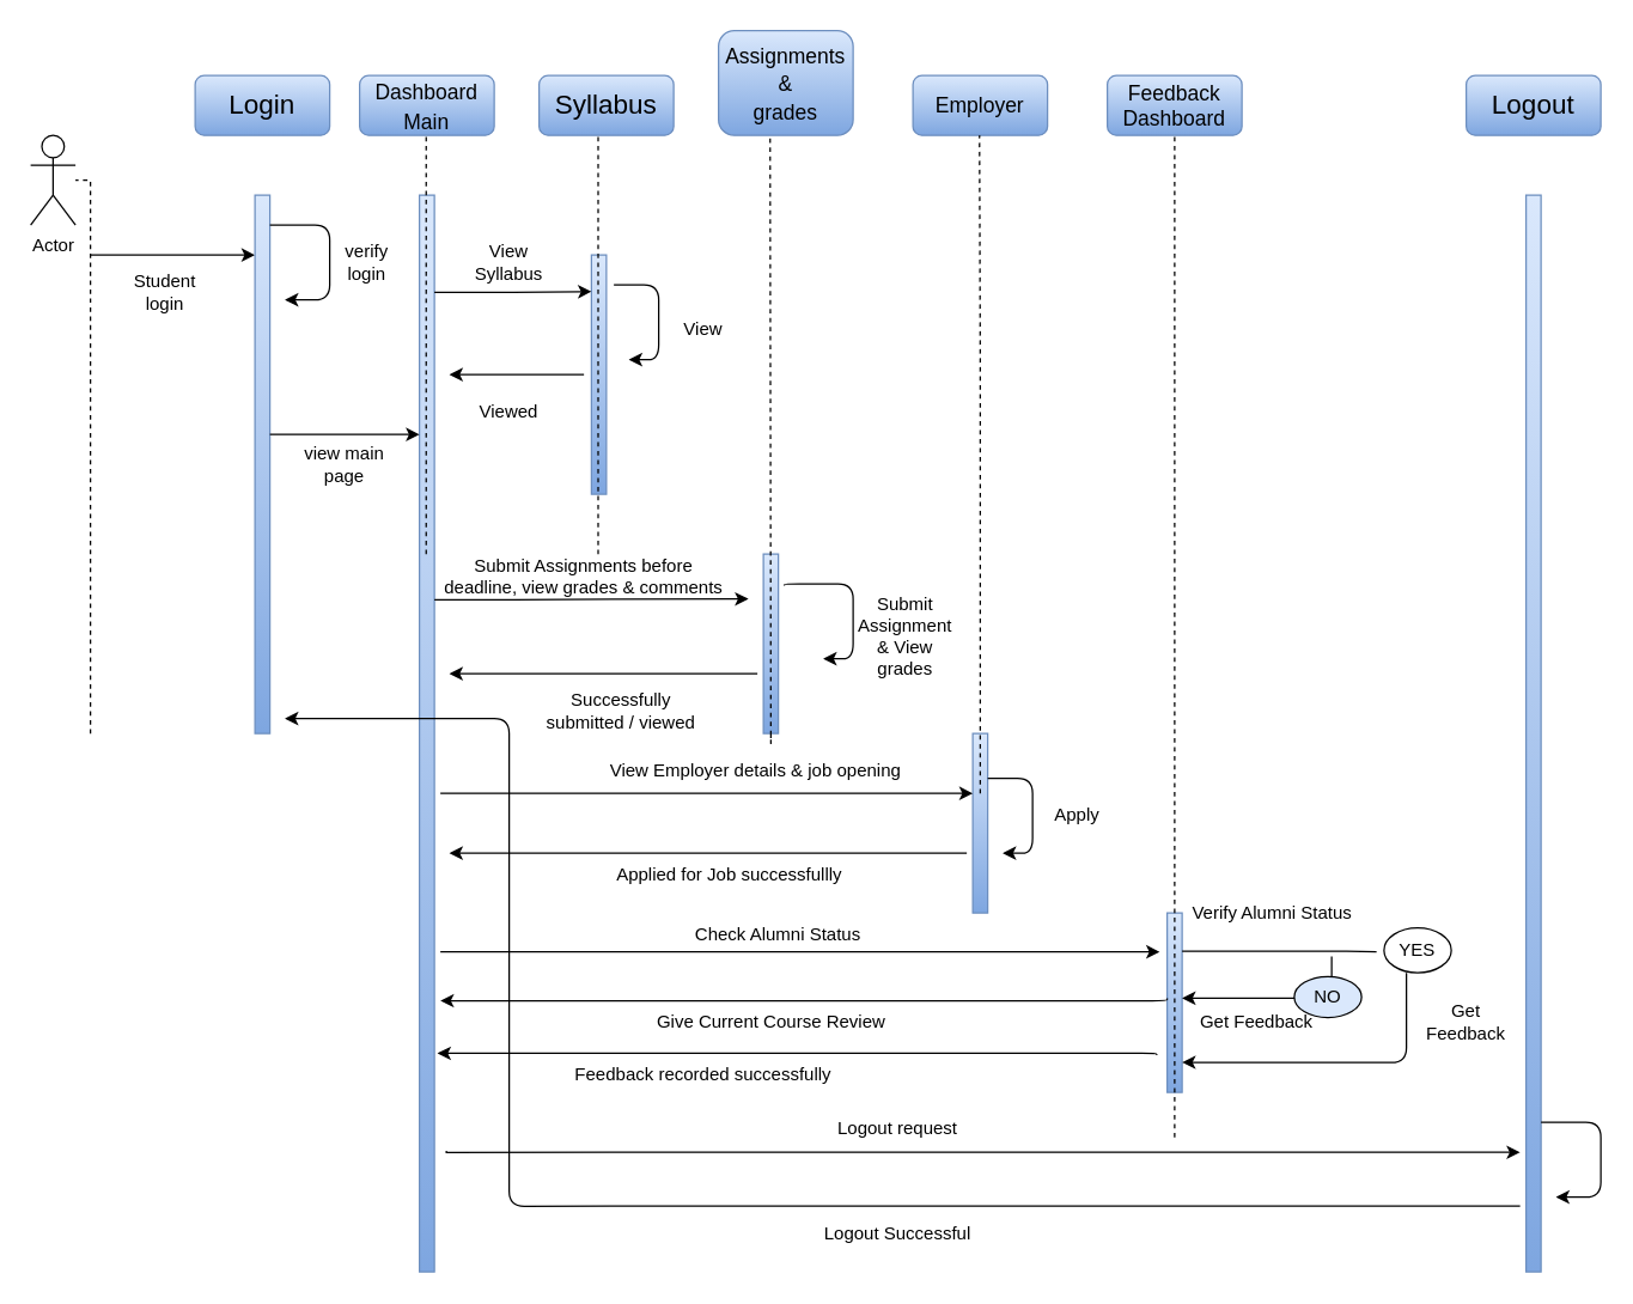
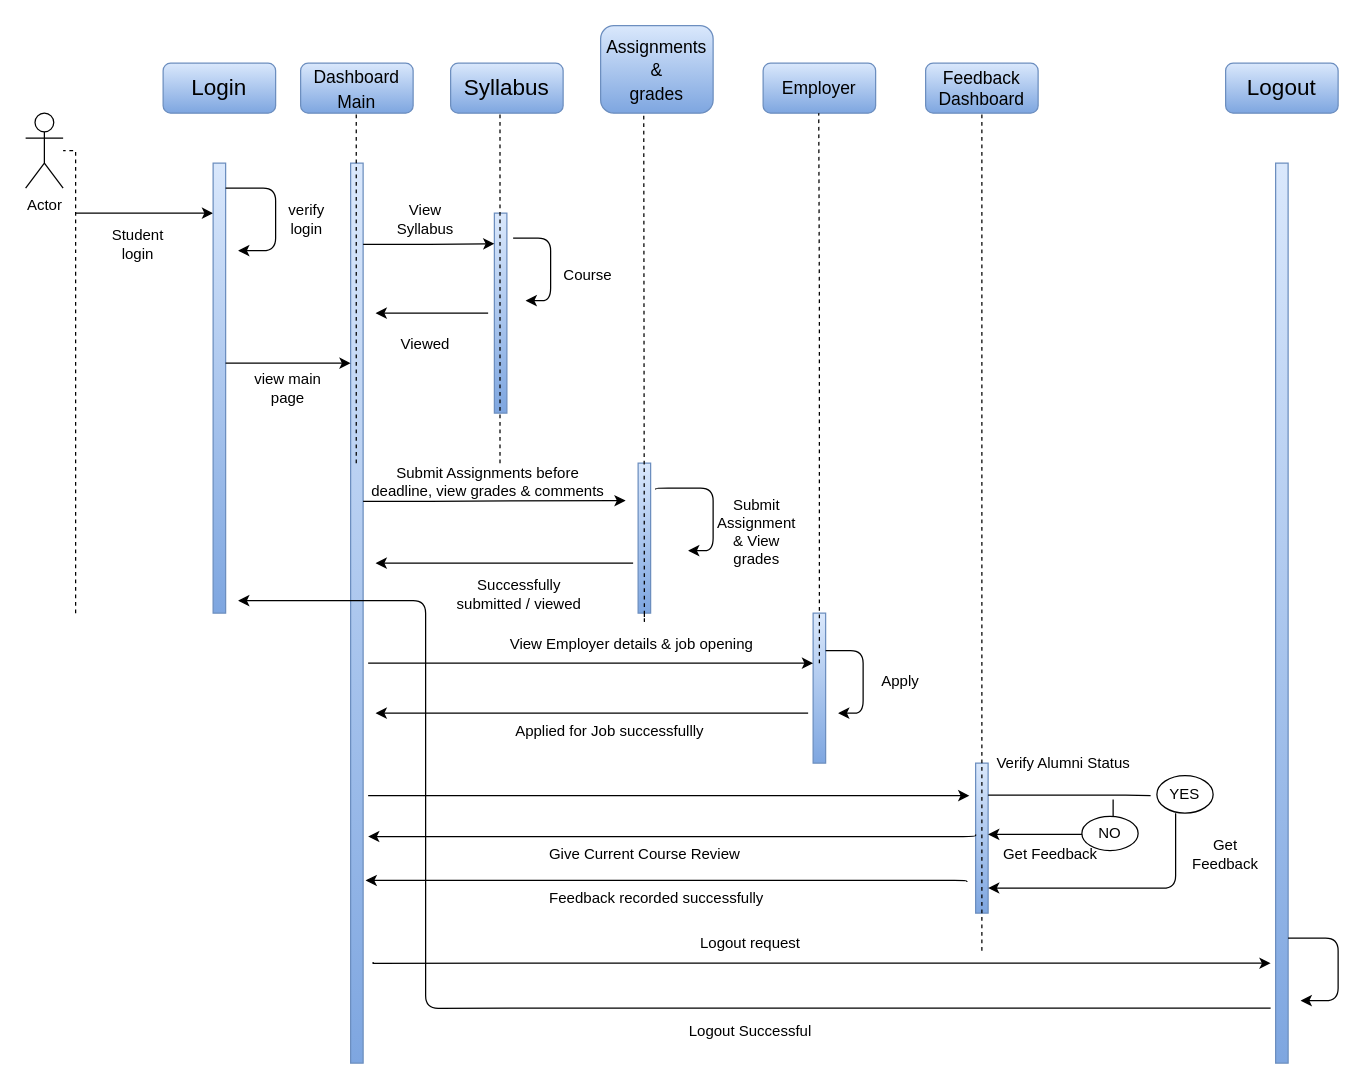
  <mxCell id="0" />
  <mxCell id="1" parent="0" />
  <mxCell id="2" value="Actor" style="shape=umlActor;verticalLabelPosition=bottom;verticalAlign=top;html=1;outlineConnect=0;" parent="1" vertex="1"><mxGeometry x="20" y="90" width="30" height="60" as="geometry" /></mxCell>
  <mxCell id="3" value="" style="endArrow=none;dashed=1;html=1;rounded=0;edgeStyle=orthogonalEdgeStyle;" parent="1" target="2" edge="1"><mxGeometry width="50" height="50" relative="1" as="geometry"><mxPoint x="60" y="490" as="sourcePoint" /><mxPoint x="100" y="130" as="targetPoint" /><Array as="points"><mxPoint x="60" y="410" /><mxPoint x="60" y="130" /></Array></mxGeometry></mxCell>
  <mxCell id="4" value="" style="endArrow=classic;html=1;rounded=0;edgeStyle=orthogonalEdgeStyle;" parent="1" edge="1"><mxGeometry width="50" height="50" relative="1" as="geometry"><mxPoint x="60" y="170" as="sourcePoint" /><mxPoint x="170" y="170" as="targetPoint" /></mxGeometry></mxCell>
  <mxCell id="5" value="Student&lt;br&gt;login" style="text;html=1;strokeColor=none;fillColor=none;align=center;verticalAlign=middle;whiteSpace=wrap;rounded=0;" parent="1" vertex="1"><mxGeometry x="80" y="180" width="60" height="30" as="geometry" /></mxCell>
  <mxCell id="6" value="&lt;font style=&quot;font-size: 18px&quot;&gt;Login&lt;/font&gt;" style="rounded=1;whiteSpace=wrap;html=1;fillColor=#dae8fc;strokeColor=#6c8ebf;gradientColor=#7ea6e0;" parent="1" vertex="1"><mxGeometry x="130" y="50" width="90" height="40" as="geometry" /></mxCell>
  <mxCell id="7" value="&lt;font style=&quot;font-size: 14px&quot;&gt;Dashboard&lt;br&gt;Main&lt;/font&gt;" style="rounded=1;whiteSpace=wrap;html=1;gradientColor=#7ea6e0;fillColor=#dae8fc;strokeColor=#6c8ebf;fontSize=16;" parent="1" vertex="1"><mxGeometry x="240" y="50" width="90" height="40" as="geometry" /></mxCell>
  <mxCell id="8" value="&lt;span style=&quot;font-size: 18px&quot;&gt;Syllabus&lt;/span&gt;" style="rounded=1;whiteSpace=wrap;html=1;gradientColor=#7ea6e0;fillColor=#dae8fc;strokeColor=#6c8ebf;" parent="1" vertex="1"><mxGeometry x="360" y="50" width="90" height="40" as="geometry" /></mxCell>
  <mxCell id="9" value="&lt;font style=&quot;font-size: 14px&quot;&gt;Assignments &amp;amp;&lt;br&gt;&lt;/font&gt;&lt;font style=&quot;font-size: 14px&quot;&gt;grades&lt;/font&gt;" style="rounded=1;whiteSpace=wrap;html=1;gradientColor=#7ea6e0;fillColor=#dae8fc;strokeColor=#6c8ebf;fontSize=16;" parent="1" vertex="1"><mxGeometry x="480" y="20" width="90" height="70" as="geometry" /></mxCell>
  <mxCell id="10" value="&lt;font&gt;&lt;font style=&quot;font-size: 14px&quot;&gt;&lt;font&gt;Feedback&lt;br&gt;&lt;/font&gt;&lt;font&gt;Dashboard&lt;/font&gt;&lt;/font&gt;&lt;br&gt;&lt;/font&gt;" style="rounded=1;whiteSpace=wrap;html=1;gradientColor=#7ea6e0;fillColor=#dae8fc;strokeColor=#6c8ebf;" parent="1" vertex="1"><mxGeometry x="740" y="50" width="90" height="40" as="geometry" /></mxCell>
  <mxCell id="11" value="&lt;span style=&quot;font-size: 18px&quot;&gt;Logout&lt;/span&gt;" style="rounded=1;whiteSpace=wrap;html=1;gradientColor=#7ea6e0;fillColor=#dae8fc;strokeColor=#6c8ebf;" parent="1" vertex="1"><mxGeometry x="980" y="50" width="90" height="40" as="geometry" /></mxCell>
  <mxCell id="12" value="" style="html=1;points=[];perimeter=orthogonalPerimeter;gradientColor=#7ea6e0;fillColor=#dae8fc;strokeColor=#6c8ebf;" parent="1" vertex="1"><mxGeometry x="170" y="130" width="10" height="360" as="geometry" /></mxCell>
  <mxCell id="13" value="" style="html=1;points=[];perimeter=orthogonalPerimeter;gradientColor=#7ea6e0;fillColor=#dae8fc;strokeColor=#6c8ebf;" parent="1" vertex="1"><mxGeometry x="280" y="130" width="10" height="720" as="geometry" /></mxCell>
  <mxCell id="14" value="" style="html=1;points=[];perimeter=orthogonalPerimeter;gradientColor=#7ea6e0;fillColor=#dae8fc;strokeColor=#6c8ebf;" parent="1" vertex="1"><mxGeometry x="395" y="170" width="10" height="160" as="geometry" /></mxCell>
  <mxCell id="15" value="" style="html=1;points=[];perimeter=orthogonalPerimeter;gradientColor=#7ea6e0;fillColor=#dae8fc;strokeColor=#6c8ebf;" parent="1" vertex="1"><mxGeometry x="780" y="610" width="10" height="120" as="geometry" /></mxCell>
  <mxCell id="16" value="" style="html=1;points=[];perimeter=orthogonalPerimeter;gradientColor=#7ea6e0;fillColor=#dae8fc;strokeColor=#6c8ebf;" parent="1" vertex="1"><mxGeometry x="1020" y="130" width="10" height="720" as="geometry" /></mxCell>
  <mxCell id="17" value="" style="endArrow=classic;html=1;rounded=1;edgeStyle=orthogonalEdgeStyle;" parent="1" edge="1"><mxGeometry width="50" height="50" relative="1" as="geometry"><mxPoint x="180" y="150" as="sourcePoint" /><mxPoint x="190" y="200" as="targetPoint" /><Array as="points"><mxPoint x="180" y="150" /><mxPoint x="220" y="150" /><mxPoint x="220" y="200" /></Array></mxGeometry></mxCell>
  <mxCell id="18" value="verify&lt;br&gt;login" style="text;html=1;strokeColor=none;fillColor=none;align=center;verticalAlign=middle;whiteSpace=wrap;rounded=0;" parent="1" vertex="1"><mxGeometry x="220" y="160" width="50" height="30" as="geometry" /></mxCell>
  <mxCell id="19" value="" style="endArrow=classic;html=1;rounded=0;edgeStyle=orthogonalEdgeStyle;" parent="1" edge="1"><mxGeometry width="50" height="50" relative="1" as="geometry"><mxPoint x="180" y="290" as="sourcePoint" /><mxPoint x="280" y="290" as="targetPoint" /></mxGeometry></mxCell>
  <mxCell id="20" value="view main page" style="text;html=1;strokeColor=none;fillColor=none;align=center;verticalAlign=middle;whiteSpace=wrap;rounded=0;" parent="1" vertex="1"><mxGeometry x="200" y="295" width="60" height="30" as="geometry" /></mxCell>
  <mxCell id="21" value="" style="endArrow=classic;html=1;rounded=0;edgeStyle=orthogonalEdgeStyle;" parent="1" edge="1"><mxGeometry width="50" height="50" relative="1" as="geometry"><mxPoint x="290" y="195" as="sourcePoint" /><mxPoint x="395" y="194.5" as="targetPoint" /><Array as="points"><mxPoint x="343" y="195" /></Array></mxGeometry></mxCell>
  <mxCell id="22" value="" style="endArrow=classic;html=1;rounded=1;edgeStyle=orthogonalEdgeStyle;" parent="1" edge="1"><mxGeometry width="50" height="50" relative="1" as="geometry"><mxPoint x="410" y="190" as="sourcePoint" /><mxPoint x="420" y="240" as="targetPoint" /><Array as="points"><mxPoint x="440" y="190" /><mxPoint x="440" y="240" /></Array></mxGeometry></mxCell>
- <mxCell id="23" value="View" style="text;html=1;strokeColor=none;fillColor=none;align=center;verticalAlign=middle;whiteSpace=wrap;rounded=0;" parent="1" vertex="1"><mxGeometry x="440" y="200" width="60" height="40" as="geometry" /></mxCell>
+ <mxCell id="23" value="Course" style="text;html=1;strokeColor=none;fillColor=none;align=center;verticalAlign=middle;whiteSpace=wrap;rounded=0;" parent="1" vertex="1"><mxGeometry x="440" y="200" width="60" height="40" as="geometry" /></mxCell>
  <mxCell id="24" value="View Syllabus" style="text;html=1;strokeColor=none;fillColor=none;align=center;verticalAlign=middle;whiteSpace=wrap;rounded=0;" parent="1" vertex="1"><mxGeometry x="310" y="160" width="60" height="30" as="geometry" /></mxCell>
  <mxCell id="25" value="" style="endArrow=classic;html=1;rounded=1;edgeStyle=orthogonalEdgeStyle;" parent="1" edge="1"><mxGeometry width="50" height="50" relative="1" as="geometry"><mxPoint x="390" y="250" as="sourcePoint" /><mxPoint x="300" y="250" as="targetPoint" /><Array as="points"><mxPoint x="300" y="249.5" /><mxPoint x="300" y="249.5" /></Array></mxGeometry></mxCell>
  <mxCell id="26" value="Viewed" style="text;html=1;strokeColor=none;fillColor=none;align=center;verticalAlign=middle;whiteSpace=wrap;rounded=0;" parent="1" vertex="1"><mxGeometry x="310" y="260" width="60" height="30" as="geometry" /></mxCell>
  <mxCell id="27" value="" style="html=1;points=[];perimeter=orthogonalPerimeter;gradientColor=#7ea6e0;fillColor=#dae8fc;strokeColor=#6c8ebf;" parent="1" vertex="1"><mxGeometry x="510" y="370" width="10" height="120" as="geometry" /></mxCell>
  <mxCell id="28" value="" style="endArrow=classic;html=1;rounded=1;edgeStyle=orthogonalEdgeStyle;exitX=1.4;exitY=0.175;exitDx=0;exitDy=0;exitPerimeter=0;" parent="1" source="27" edge="1"><mxGeometry width="50" height="50" relative="1" as="geometry"><mxPoint x="540" y="390" as="sourcePoint" /><mxPoint x="550" y="440" as="targetPoint" /><Array as="points"><mxPoint x="524" y="390" /><mxPoint x="570" y="390" /><mxPoint x="570" y="440" /></Array></mxGeometry></mxCell>
  <mxCell id="29" value="Submit Assignments before deadline, view grades &amp;amp; comments" style="text;html=1;strokeColor=none;fillColor=none;align=center;verticalAlign=middle;whiteSpace=wrap;rounded=0;" parent="1" vertex="1"><mxGeometry x="290" y="370" width="200" height="30" as="geometry" /></mxCell>
  <mxCell id="30" value="Successfully&lt;br&gt;submitted / viewed" style="text;html=1;strokeColor=none;fillColor=none;align=center;verticalAlign=middle;whiteSpace=wrap;rounded=0;" parent="1" vertex="1"><mxGeometry x="340" y="460" width="150" height="30" as="geometry" /></mxCell>
  <mxCell id="31" value="" style="endArrow=classic;html=1;rounded=0;edgeStyle=orthogonalEdgeStyle;" parent="1" edge="1"><mxGeometry width="50" height="50" relative="1" as="geometry"><mxPoint x="290" y="400.5" as="sourcePoint" /><mxPoint x="500" y="400" as="targetPoint" /><Array as="points"><mxPoint x="343" y="400.5" /></Array></mxGeometry></mxCell>
  <mxCell id="32" value="" style="endArrow=classic;html=1;rounded=1;edgeStyle=orthogonalEdgeStyle;exitX=-0.4;exitY=0.667;exitDx=0;exitDy=0;exitPerimeter=0;" parent="1" source="27" edge="1"><mxGeometry width="50" height="50" relative="1" as="geometry"><mxPoint x="495" y="450" as="sourcePoint" /><mxPoint x="300" y="450" as="targetPoint" /><Array as="points" /></mxGeometry></mxCell>
  <mxCell id="33" value="Submit&lt;br&gt;Assignment&lt;br&gt;&amp;amp; View grades" style="text;html=1;strokeColor=none;fillColor=none;align=center;verticalAlign=middle;whiteSpace=wrap;rounded=0;" parent="1" vertex="1"><mxGeometry x="570" y="370" width="70" height="110" as="geometry" /></mxCell>
  <mxCell id="34" value="" style="endArrow=none;dashed=1;html=1;rounded=1;edgeStyle=orthogonalEdgeStyle;" parent="1" edge="1"><mxGeometry width="50" height="50" relative="1" as="geometry"><mxPoint x="399.5" y="370" as="sourcePoint" /><mxPoint x="399.5" y="90" as="targetPoint" /><Array as="points"><mxPoint x="399.5" y="240" /><mxPoint x="399.5" y="240" /></Array></mxGeometry></mxCell>
  <mxCell id="35" value="" style="endArrow=none;dashed=1;html=1;rounded=1;edgeStyle=orthogonalEdgeStyle;" parent="1" edge="1"><mxGeometry width="50" height="50" relative="1" as="geometry"><mxPoint x="515" y="490" as="sourcePoint" /><mxPoint x="514.5" y="90" as="targetPoint" /><Array as="points"><mxPoint x="515" y="500" /><mxPoint x="515" y="240" /></Array></mxGeometry></mxCell>
  <mxCell id="36" value="" style="endArrow=none;dashed=1;html=1;rounded=1;edgeStyle=orthogonalEdgeStyle;" parent="1" edge="1"><mxGeometry width="50" height="50" relative="1" as="geometry"><mxPoint x="284.5" y="370" as="sourcePoint" /><mxPoint x="284.5" y="90" as="targetPoint" /><Array as="points"><mxPoint x="284.5" y="240" /><mxPoint x="284.5" y="240" /></Array></mxGeometry></mxCell>
  <mxCell id="37" value="&lt;font style=&quot;font-size: 14px&quot;&gt;Employer&lt;/font&gt;" style="rounded=1;whiteSpace=wrap;html=1;gradientColor=#7ea6e0;fillColor=#dae8fc;strokeColor=#6c8ebf;" parent="1" vertex="1"><mxGeometry x="610" y="50" width="90" height="40" as="geometry" /></mxCell>
  <mxCell id="38" value="" style="html=1;points=[];perimeter=orthogonalPerimeter;gradientColor=#7ea6e0;fillColor=#dae8fc;strokeColor=#6c8ebf;" parent="1" vertex="1"><mxGeometry x="650" y="490" width="10" height="120" as="geometry" /></mxCell>
  <mxCell id="39" value="" style="endArrow=none;dashed=1;html=1;rounded=1;edgeStyle=orthogonalEdgeStyle;" parent="1" edge="1"><mxGeometry width="50" height="50" relative="1" as="geometry"><mxPoint x="655" y="530" as="sourcePoint" /><mxPoint x="654.5" y="90" as="targetPoint" /><Array as="points"><mxPoint x="654.5" y="240" /><mxPoint x="654.5" y="240" /></Array></mxGeometry></mxCell>
  <mxCell id="40" value="" style="endArrow=classic;html=1;rounded=1;edgeStyle=orthogonalEdgeStyle;" parent="1" edge="1"><mxGeometry width="50" height="50" relative="1" as="geometry"><mxPoint x="660" y="520" as="sourcePoint" /><mxPoint x="670" y="570" as="targetPoint" /><Array as="points"><mxPoint x="690" y="520" /><mxPoint x="690" y="570" /></Array></mxGeometry></mxCell>
  <mxCell id="41" value="Apply" style="text;html=1;strokeColor=none;fillColor=none;align=center;verticalAlign=middle;whiteSpace=wrap;rounded=0;" parent="1" vertex="1"><mxGeometry x="690" y="520" width="60" height="50" as="geometry" /></mxCell>
  <mxCell id="42" value="View Employer details &amp;amp; job opening" style="text;html=1;strokeColor=none;fillColor=none;align=center;verticalAlign=middle;whiteSpace=wrap;rounded=0;" parent="1" vertex="1"><mxGeometry x="380" y="500" width="250" height="30" as="geometry" /></mxCell>
  <mxCell id="43" value="Applied for Job successfullly" style="text;html=1;strokeColor=none;fillColor=none;align=center;verticalAlign=middle;whiteSpace=wrap;rounded=0;" parent="1" vertex="1"><mxGeometry x="405" y="570" width="165" height="30" as="geometry" /></mxCell>
  <mxCell id="44" value="" style="endArrow=classic;html=1;rounded=0;edgeStyle=orthogonalEdgeStyle;" parent="1" edge="1"><mxGeometry width="50" height="50" relative="1" as="geometry"><mxPoint x="294" y="530" as="sourcePoint" /><mxPoint x="650" y="530" as="targetPoint" /><Array as="points"><mxPoint x="294" y="530" /></Array></mxGeometry></mxCell>
  <mxCell id="45" value="" style="endArrow=classic;html=1;rounded=1;edgeStyle=orthogonalEdgeStyle;exitX=-0.4;exitY=0.667;exitDx=0;exitDy=0;exitPerimeter=0;" parent="1" edge="1"><mxGeometry width="50" height="50" relative="1" as="geometry"><mxPoint x="646" y="570.04" as="sourcePoint" /><mxPoint x="300" y="570" as="targetPoint" /><Array as="points" /></mxGeometry></mxCell>
  <mxCell id="46" value="" style="endArrow=none;dashed=1;html=1;rounded=1;edgeStyle=orthogonalEdgeStyle;" parent="1" edge="1"><mxGeometry width="50" height="50" relative="1" as="geometry"><mxPoint x="785" y="760" as="sourcePoint" /><mxPoint x="785" y="90" as="targetPoint" /><Array as="points" /></mxGeometry></mxCell>
- <mxCell id="47" value="Check Alumni Status" style="text;html=1;strokeColor=none;fillColor=none;align=center;verticalAlign=middle;whiteSpace=wrap;rounded=0;" parent="1" vertex="1"><mxGeometry x="405" y="610" width="230" height="30" as="geometry" /></mxCell>
- <mxCell id="48" value="Feedback recorded successfully" style="text;html=1;strokeColor=none;fillColor=none;align=center;verticalAlign=middle;whiteSpace=wrap;rounded=0;" parent="1" vertex="1"><mxGeometry x="380" y="703" width="180" height="30" as="geometry" /></mxCell>
+ <mxCell id="48" value="Feedback recorded successfully" style="text;html=1;strokeColor=none;fillColor=none;align=center;verticalAlign=middle;whiteSpace=wrap;rounded=0;" parent="1" vertex="1"><mxGeometry x="435" y="703" width="180" height="30" as="geometry" /></mxCell>
  <mxCell id="49" value="" style="endArrow=classic;html=1;rounded=0;edgeStyle=orthogonalEdgeStyle;exitX=1.4;exitY=0.667;exitDx=0;exitDy=0;exitPerimeter=0;" parent="1" edge="1"><mxGeometry width="50" height="50" relative="1" as="geometry"><mxPoint x="294" y="636.2" as="sourcePoint" /><mxPoint x="775" y="636" as="targetPoint" /><Array as="points"><mxPoint x="775" y="636" /></Array></mxGeometry></mxCell>
  <mxCell id="50" value="" style="endArrow=classic;html=1;rounded=1;edgeStyle=orthogonalEdgeStyle;exitX=-0.4;exitY=0.667;exitDx=0;exitDy=0;exitPerimeter=0;entryX=1.2;entryY=0.797;entryDx=0;entryDy=0;entryPerimeter=0;" parent="1" target="13" edge="1"><mxGeometry width="50" height="50" relative="1" as="geometry"><mxPoint x="773" y="705.04" as="sourcePoint" /><mxPoint x="300" y="705" as="targetPoint" /><Array as="points"><mxPoint x="773" y="704" /></Array></mxGeometry></mxCell>
  <mxCell id="51" value="" style="endArrow=classic;html=1;rounded=0;edgeStyle=orthogonalEdgeStyle;entryX=-0.4;entryY=0.889;entryDx=0;entryDy=0;entryPerimeter=0;" parent="1" target="16" edge="1"><mxGeometry width="50" height="50" relative="1" as="geometry"><mxPoint x="298" y="769" as="sourcePoint" /><mxPoint x="914" y="769" as="targetPoint" /><Array as="points"><mxPoint x="298" y="770" /></Array></mxGeometry></mxCell>
  <mxCell id="52" value="" style="endArrow=classic;html=1;rounded=1;edgeStyle=orthogonalEdgeStyle;exitX=-0.4;exitY=0.939;exitDx=0;exitDy=0;exitPerimeter=0;" parent="1" source="16" edge="1"><mxGeometry width="50" height="50" relative="1" as="geometry"><mxPoint x="914" y="807.04" as="sourcePoint" /><mxPoint x="190" y="480" as="targetPoint" /><Array as="points"><mxPoint x="340" y="806" /><mxPoint x="340" y="480" /></Array></mxGeometry></mxCell>
  <mxCell id="53" value="Logout request" style="text;html=1;strokeColor=none;fillColor=none;align=center;verticalAlign=middle;whiteSpace=wrap;rounded=0;" parent="1" vertex="1"><mxGeometry x="510" y="739" width="180" height="30" as="geometry" /></mxCell>
  <mxCell id="54" value="" style="endArrow=classic;html=1;rounded=1;edgeStyle=orthogonalEdgeStyle;" parent="1" edge="1"><mxGeometry width="50" height="50" relative="1" as="geometry"><mxPoint x="1030" y="750" as="sourcePoint" /><mxPoint x="1040" y="800" as="targetPoint" /><Array as="points"><mxPoint x="1030" y="750" /><mxPoint x="1070" y="750" /><mxPoint x="1070" y="800" /></Array></mxGeometry></mxCell>
  <mxCell id="55" value="Logout Successful" style="text;html=1;strokeColor=none;fillColor=none;align=center;verticalAlign=middle;whiteSpace=wrap;rounded=0;" parent="1" vertex="1"><mxGeometry x="510" y="810" width="180" height="30" as="geometry" /></mxCell>
  <mxCell id="56" value="Verify Alumni Status" style="text;html=1;align=center;verticalAlign=middle;resizable=0;points=[];autosize=1;strokeColor=none;fillColor=none;" parent="1" vertex="1"><mxGeometry x="790" y="600" width="120" height="20" as="geometry" /></mxCell>
  <mxCell id="57" value="" style="endArrow=classic;html=1;rounded=1;edgeStyle=orthogonalEdgeStyle;" parent="1" edge="1"><mxGeometry width="50" height="50" relative="1" as="geometry"><mxPoint x="890" y="639" as="sourcePoint" /><mxPoint x="790" y="667" as="targetPoint" /><Array as="points"><mxPoint x="890" y="667" /></Array></mxGeometry></mxCell>
  <mxCell id="58" value="Give Current Course Review" style="text;html=1;align=center;verticalAlign=middle;resizable=0;points=[];autosize=1;strokeColor=none;fillColor=none;" parent="1" vertex="1"><mxGeometry x="430" y="672.5" width="170" height="20" as="geometry" /></mxCell>
  <mxCell id="59" value="" style="endArrow=classic;html=1;rounded=1;edgeStyle=orthogonalEdgeStyle;entryX=1;entryY=0.833;entryDx=0;entryDy=0;entryPerimeter=0;" parent="1" target="15" edge="1"><mxGeometry width="50" height="50" relative="1" as="geometry"><mxPoint x="940" y="650" as="sourcePoint" /><mxPoint x="800" y="710" as="targetPoint" /><Array as="points"><mxPoint x="940" y="710" /></Array></mxGeometry></mxCell>
  <mxCell id="60" value="YES" style="ellipse;whiteSpace=wrap;html=1;" parent="1" vertex="1"><mxGeometry x="925" y="620" width="45" height="30" as="geometry" /></mxCell>
- <mxCell id="61" value="NO" style="ellipse;whiteSpace=wrap;html=1;fillColor=#dae8fc;" parent="1" vertex="1"><mxGeometry x="865" y="652.5" width="45" height="27.5" as="geometry" /></mxCell>
+ <mxCell id="61" value="NO" style="ellipse;whiteSpace=wrap;html=1;" parent="1" vertex="1"><mxGeometry x="865" y="652.5" width="45" height="27.5" as="geometry" /></mxCell>
  <mxCell id="62" value="" style="endArrow=none;html=1;rounded=1;edgeStyle=orthogonalEdgeStyle;" parent="1" edge="1"><mxGeometry width="50" height="50" relative="1" as="geometry"><mxPoint x="790" y="635.5" as="sourcePoint" /><mxPoint x="920" y="636" as="targetPoint" /><Array as="points"><mxPoint x="890" y="636" /><mxPoint x="890" y="636" /></Array></mxGeometry></mxCell>
  <mxCell id="63" value="" style="endArrow=classic;html=1;rounded=1;edgeStyle=orthogonalEdgeStyle;exitX=-0.4;exitY=0.667;exitDx=0;exitDy=0;exitPerimeter=0;entryX=1.4;entryY=0.751;entryDx=0;entryDy=0;entryPerimeter=0;" parent="1" edge="1"><mxGeometry width="50" height="50" relative="1" as="geometry"><mxPoint x="780" y="667.04" as="sourcePoint" /><mxPoint x="294" y="668.72" as="targetPoint" /><Array as="points"><mxPoint x="780" y="669" /></Array></mxGeometry></mxCell>
  <mxCell id="64" value="Get Feedback&lt;br&gt;" style="text;html=1;strokeColor=none;fillColor=none;align=center;verticalAlign=middle;whiteSpace=wrap;rounded=0;" parent="1" vertex="1"><mxGeometry x="950" y="652.5" width="60" height="60" as="geometry" /></mxCell>
  <mxCell id="65" value="Get Feedback&lt;br&gt;" style="text;html=1;strokeColor=none;fillColor=none;align=center;verticalAlign=middle;whiteSpace=wrap;rounded=0;" vertex="1" parent="1"><mxGeometry x="770" y="652.5" width="140" height="60" as="geometry" /></mxCell>
